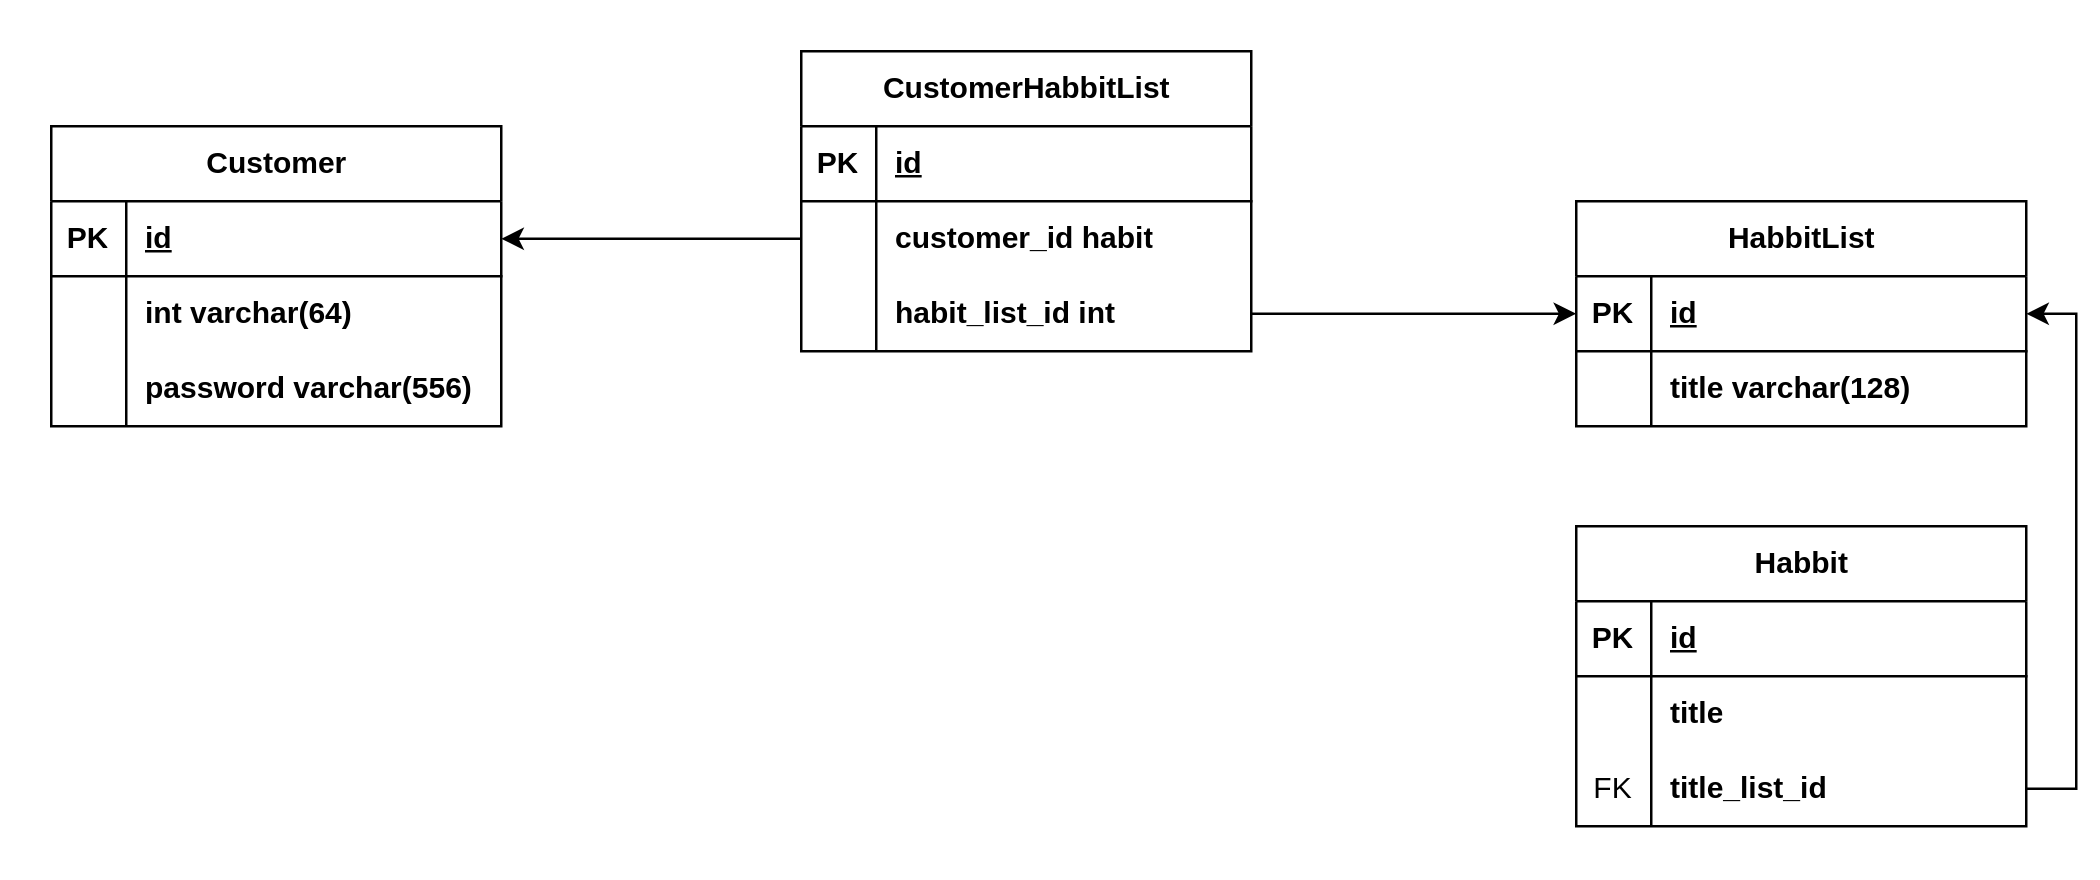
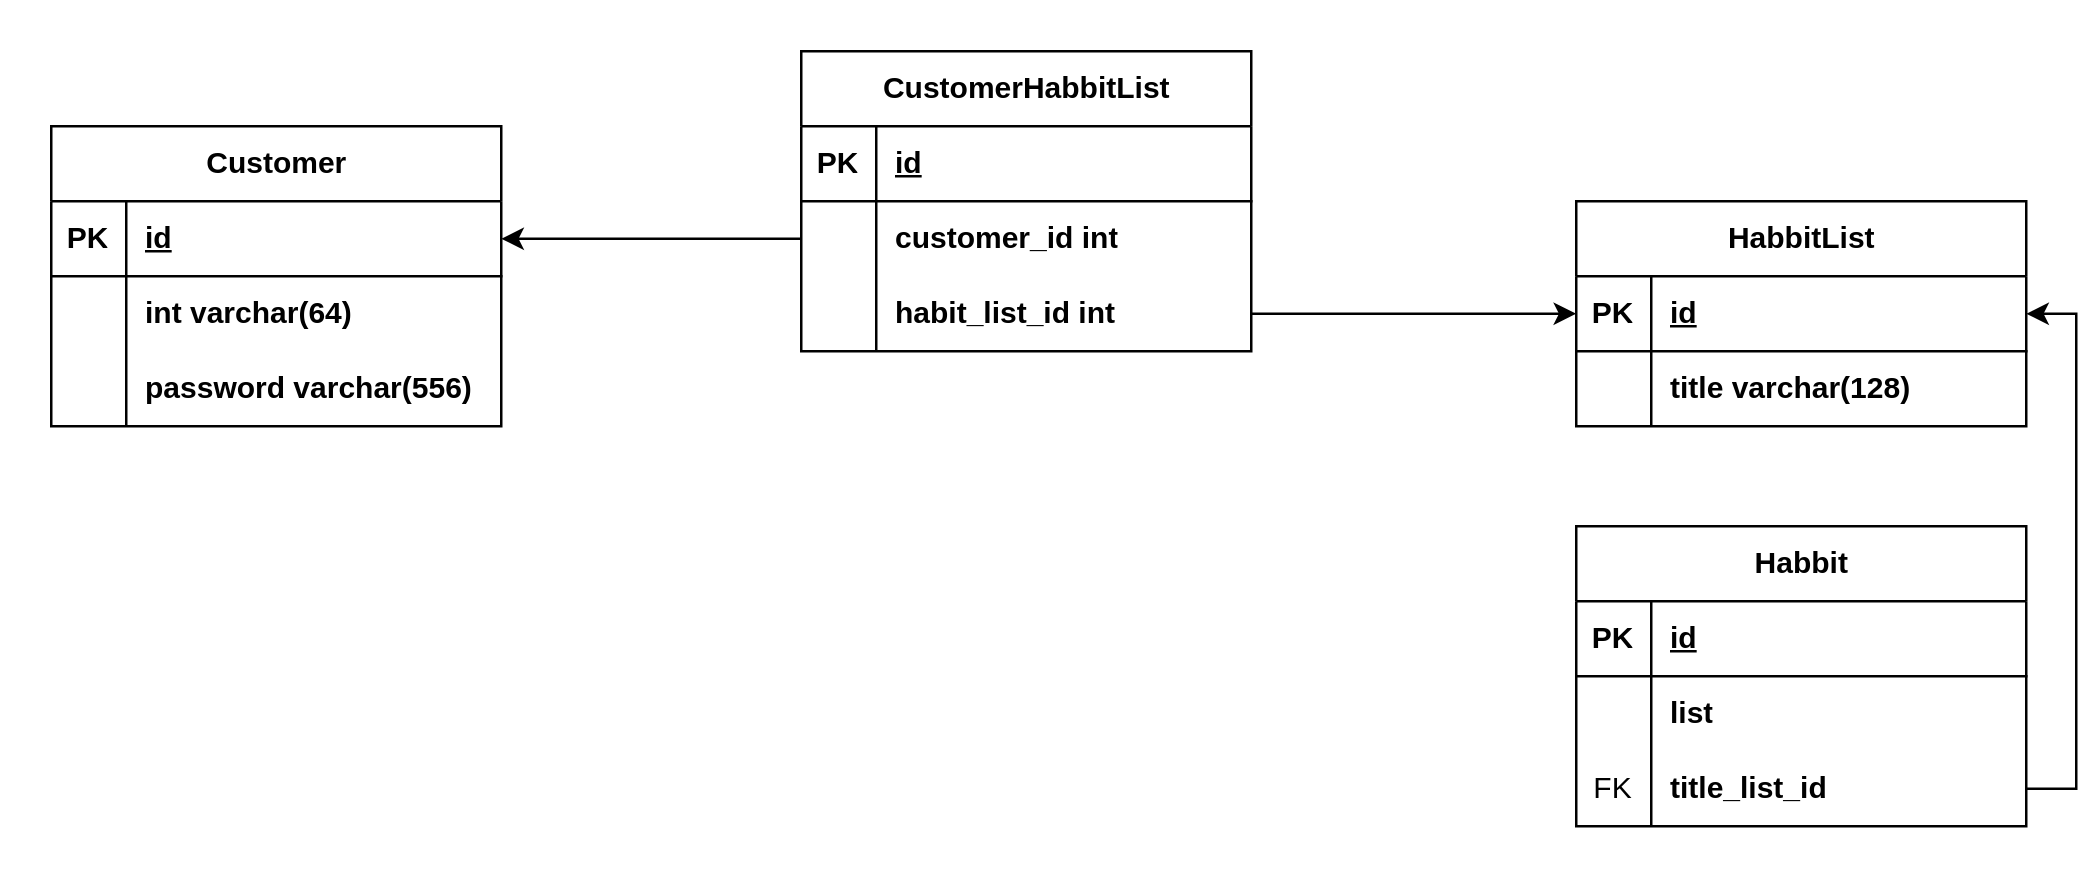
  <mxCell id="0" />
  <mxCell id="1" parent="0" />
  <mxCell id="2" value="Customer" style="shape=table;startSize=30;container=1;collapsible=1;childLayout=tableLayout;fixedRows=1;rowLines=0;fontStyle=1;align=center;resizeLast=1;html=1;" parent="1" vertex="1"><mxGeometry x="20" y="50" width="180" height="120" as="geometry"><mxRectangle x="170" y="120" width="70" height="30" as="alternateBounds" /></mxGeometry></mxCell>
  <mxCell id="3" value="" style="shape=tableRow;horizontal=0;startSize=0;swimlaneHead=0;swimlaneBody=0;fillColor=none;collapsible=0;dropTarget=0;points=[[0,0.5],[1,0.5]];portConstraint=eastwest;top=0;left=0;right=0;bottom=1;" parent="2" vertex="1"><mxGeometry y="30" width="180" height="30" as="geometry" /></mxCell>
  <mxCell id="4" value="PK" style="shape=partialRectangle;connectable=0;fillColor=none;top=0;left=0;bottom=0;right=0;fontStyle=1;overflow=hidden;whiteSpace=wrap;html=1;" parent="3" vertex="1"><mxGeometry width="30" height="30" as="geometry"><mxRectangle width="30" height="30" as="alternateBounds" /></mxGeometry></mxCell>
  <mxCell id="5" value="id" style="shape=partialRectangle;connectable=0;fillColor=none;top=0;left=0;bottom=0;right=0;align=left;spacingLeft=6;fontStyle=5;overflow=hidden;whiteSpace=wrap;html=1;" parent="3" vertex="1"><mxGeometry x="30" width="150" height="30" as="geometry"><mxRectangle width="150" height="30" as="alternateBounds" /></mxGeometry></mxCell>
  <mxCell id="6" value="" style="shape=tableRow;horizontal=0;startSize=0;swimlaneHead=0;swimlaneBody=0;fillColor=none;collapsible=0;dropTarget=0;points=[[0,0.5],[1,0.5]];portConstraint=eastwest;top=0;left=0;right=0;bottom=0;" parent="2" vertex="1"><mxGeometry y="60" width="180" height="30" as="geometry" /></mxCell>
  <mxCell id="7" value="" style="shape=partialRectangle;connectable=0;fillColor=none;top=0;left=0;bottom=0;right=0;editable=1;overflow=hidden;whiteSpace=wrap;html=1;" parent="6" vertex="1"><mxGeometry width="30" height="30" as="geometry"><mxRectangle width="30" height="30" as="alternateBounds" /></mxGeometry></mxCell>
  <mxCell id="8" value="&lt;b&gt;int varchar(64)&lt;/b&gt;" style="shape=partialRectangle;connectable=0;fillColor=none;top=0;left=0;bottom=0;right=0;align=left;spacingLeft=6;overflow=hidden;whiteSpace=wrap;html=1;labelBorderColor=none;labelBackgroundColor=none;fontStyle=0" parent="6" vertex="1"><mxGeometry x="30" width="150" height="30" as="geometry"><mxRectangle width="150" height="30" as="alternateBounds" /></mxGeometry></mxCell>
  <mxCell id="9" value="" style="shape=tableRow;horizontal=0;startSize=0;swimlaneHead=0;swimlaneBody=0;fillColor=none;collapsible=0;dropTarget=0;points=[[0,0.5],[1,0.5]];portConstraint=eastwest;top=0;left=0;right=0;bottom=0;" parent="2" vertex="1"><mxGeometry y="90" width="180" height="30" as="geometry" /></mxCell>
  <mxCell id="10" value="" style="shape=partialRectangle;connectable=0;fillColor=none;top=0;left=0;bottom=0;right=0;editable=1;overflow=hidden;whiteSpace=wrap;html=1;" parent="9" vertex="1"><mxGeometry width="30" height="30" as="geometry"><mxRectangle width="30" height="30" as="alternateBounds" /></mxGeometry></mxCell>
  <mxCell id="11" value="&lt;b&gt;password varchar(556)&lt;/b&gt;" style="shape=partialRectangle;connectable=0;fillColor=none;top=0;left=0;bottom=0;right=0;align=left;spacingLeft=6;overflow=hidden;whiteSpace=wrap;html=1;labelBorderColor=none;labelBackgroundColor=none;fontStyle=0" parent="9" vertex="1"><mxGeometry x="30" width="150" height="30" as="geometry"><mxRectangle width="150" height="30" as="alternateBounds" /></mxGeometry></mxCell>
  <mxCell id="12" value="HabbitList" style="shape=table;startSize=30;container=1;collapsible=1;childLayout=tableLayout;fixedRows=1;rowLines=0;fontStyle=1;align=center;resizeLast=1;html=1;" parent="1" vertex="1"><mxGeometry x="630" y="80" width="180" height="90" as="geometry"><mxRectangle x="170" y="120" width="70" height="30" as="alternateBounds" /></mxGeometry></mxCell>
  <mxCell id="13" value="" style="shape=tableRow;horizontal=0;startSize=0;swimlaneHead=0;swimlaneBody=0;fillColor=none;collapsible=0;dropTarget=0;points=[[0,0.5],[1,0.5]];portConstraint=eastwest;top=0;left=0;right=0;bottom=1;" parent="12" vertex="1"><mxGeometry y="30" width="180" height="30" as="geometry" /></mxCell>
  <mxCell id="14" value="PK" style="shape=partialRectangle;connectable=0;fillColor=none;top=0;left=0;bottom=0;right=0;fontStyle=1;overflow=hidden;whiteSpace=wrap;html=1;" parent="13" vertex="1"><mxGeometry width="30" height="30" as="geometry"><mxRectangle width="30" height="30" as="alternateBounds" /></mxGeometry></mxCell>
  <mxCell id="15" value="id" style="shape=partialRectangle;connectable=0;fillColor=none;top=0;left=0;bottom=0;right=0;align=left;spacingLeft=6;fontStyle=5;overflow=hidden;whiteSpace=wrap;html=1;" parent="13" vertex="1"><mxGeometry x="30" width="150" height="30" as="geometry"><mxRectangle width="150" height="30" as="alternateBounds" /></mxGeometry></mxCell>
  <mxCell id="16" value="" style="shape=tableRow;horizontal=0;startSize=0;swimlaneHead=0;swimlaneBody=0;fillColor=none;collapsible=0;dropTarget=0;points=[[0,0.5],[1,0.5]];portConstraint=eastwest;top=0;left=0;right=0;bottom=0;" parent="12" vertex="1"><mxGeometry y="60" width="180" height="30" as="geometry" /></mxCell>
  <mxCell id="17" value="" style="shape=partialRectangle;connectable=0;fillColor=none;top=0;left=0;bottom=0;right=0;editable=1;overflow=hidden;whiteSpace=wrap;html=1;" parent="16" vertex="1"><mxGeometry width="30" height="30" as="geometry"><mxRectangle width="30" height="30" as="alternateBounds" /></mxGeometry></mxCell>
  <mxCell id="18" value="&lt;b&gt;title varchar(128)&lt;/b&gt;" style="shape=partialRectangle;connectable=0;fillColor=none;top=0;left=0;bottom=0;right=0;align=left;spacingLeft=6;overflow=hidden;whiteSpace=wrap;html=1;labelBorderColor=none;labelBackgroundColor=none;fontStyle=0" parent="16" vertex="1"><mxGeometry x="30" width="150" height="30" as="geometry"><mxRectangle width="150" height="30" as="alternateBounds" /></mxGeometry></mxCell>
  <mxCell id="19" value="Habbit" style="shape=table;startSize=30;container=1;collapsible=1;childLayout=tableLayout;fixedRows=1;rowLines=0;fontStyle=1;align=center;resizeLast=1;html=1;" parent="1" vertex="1"><mxGeometry x="630" y="210" width="180" height="120" as="geometry"><mxRectangle x="170" y="120" width="70" height="30" as="alternateBounds" /></mxGeometry></mxCell>
  <mxCell id="20" value="" style="shape=tableRow;horizontal=0;startSize=0;swimlaneHead=0;swimlaneBody=0;fillColor=none;collapsible=0;dropTarget=0;points=[[0,0.5],[1,0.5]];portConstraint=eastwest;top=0;left=0;right=0;bottom=1;" parent="19" vertex="1"><mxGeometry y="30" width="180" height="30" as="geometry" /></mxCell>
  <mxCell id="21" value="PK" style="shape=partialRectangle;connectable=0;fillColor=none;top=0;left=0;bottom=0;right=0;fontStyle=1;overflow=hidden;whiteSpace=wrap;html=1;" parent="20" vertex="1"><mxGeometry width="30" height="30" as="geometry"><mxRectangle width="30" height="30" as="alternateBounds" /></mxGeometry></mxCell>
  <mxCell id="22" value="id" style="shape=partialRectangle;connectable=0;fillColor=none;top=0;left=0;bottom=0;right=0;align=left;spacingLeft=6;fontStyle=5;overflow=hidden;whiteSpace=wrap;html=1;" parent="20" vertex="1"><mxGeometry x="30" width="150" height="30" as="geometry"><mxRectangle width="150" height="30" as="alternateBounds" /></mxGeometry></mxCell>
  <mxCell id="23" value="" style="shape=tableRow;horizontal=0;startSize=0;swimlaneHead=0;swimlaneBody=0;fillColor=none;collapsible=0;dropTarget=0;points=[[0,0.5],[1,0.5]];portConstraint=eastwest;top=0;left=0;right=0;bottom=0;" parent="19" vertex="1"><mxGeometry y="60" width="180" height="30" as="geometry" /></mxCell>
  <mxCell id="24" value="" style="shape=partialRectangle;connectable=0;fillColor=none;top=0;left=0;bottom=0;right=0;editable=1;overflow=hidden;whiteSpace=wrap;html=1;" parent="23" vertex="1"><mxGeometry width="30" height="30" as="geometry"><mxRectangle width="30" height="30" as="alternateBounds" /></mxGeometry></mxCell>
- <mxCell id="25" value="&lt;b&gt;title&lt;/b&gt;" style="shape=partialRectangle;connectable=0;fillColor=none;top=0;left=0;bottom=0;right=0;align=left;spacingLeft=6;overflow=hidden;whiteSpace=wrap;html=1;labelBorderColor=none;labelBackgroundColor=none;fontStyle=0" parent="23" vertex="1"><mxGeometry x="30" width="150" height="30" as="geometry"><mxRectangle width="150" height="30" as="alternateBounds" /></mxGeometry></mxCell>
+ <mxCell id="25" value="&lt;b&gt;list&lt;/b&gt;" style="shape=partialRectangle;connectable=0;fillColor=none;top=0;left=0;bottom=0;right=0;align=left;spacingLeft=6;overflow=hidden;whiteSpace=wrap;html=1;labelBorderColor=none;labelBackgroundColor=none;fontStyle=0" parent="23" vertex="1"><mxGeometry x="30" width="150" height="30" as="geometry"><mxRectangle width="150" height="30" as="alternateBounds" /></mxGeometry></mxCell>
  <mxCell id="26" value="" style="shape=tableRow;horizontal=0;startSize=0;swimlaneHead=0;swimlaneBody=0;fillColor=none;collapsible=0;dropTarget=0;points=[[0,0.5],[1,0.5]];portConstraint=eastwest;top=0;left=0;right=0;bottom=0;" parent="19" vertex="1"><mxGeometry y="90" width="180" height="30" as="geometry" /></mxCell>
  <mxCell id="27" value="FK" style="shape=partialRectangle;connectable=0;fillColor=none;top=0;left=0;bottom=0;right=0;editable=1;overflow=hidden;whiteSpace=wrap;html=1;" parent="26" vertex="1"><mxGeometry width="30" height="30" as="geometry"><mxRectangle width="30" height="30" as="alternateBounds" /></mxGeometry></mxCell>
  <mxCell id="28" value="&lt;b&gt;title_list_id&lt;/b&gt;&amp;nbsp;" style="shape=partialRectangle;connectable=0;fillColor=none;top=0;left=0;bottom=0;right=0;align=left;spacingLeft=6;overflow=hidden;whiteSpace=wrap;html=1;labelBorderColor=none;labelBackgroundColor=none;fontStyle=0" parent="26" vertex="1"><mxGeometry x="30" width="150" height="30" as="geometry"><mxRectangle width="150" height="30" as="alternateBounds" /></mxGeometry></mxCell>
  <mxCell id="29" value="CustomerHabbitList" style="shape=table;startSize=30;container=1;collapsible=1;childLayout=tableLayout;fixedRows=1;rowLines=0;fontStyle=1;align=center;resizeLast=1;html=1;" parent="1" vertex="1"><mxGeometry x="320" y="20" width="180" height="120" as="geometry"><mxRectangle x="170" y="120" width="70" height="30" as="alternateBounds" /></mxGeometry></mxCell>
  <mxCell id="30" value="" style="shape=tableRow;horizontal=0;startSize=0;swimlaneHead=0;swimlaneBody=0;fillColor=none;collapsible=0;dropTarget=0;points=[[0,0.5],[1,0.5]];portConstraint=eastwest;top=0;left=0;right=0;bottom=1;" parent="29" vertex="1"><mxGeometry y="30" width="180" height="30" as="geometry" /></mxCell>
  <mxCell id="31" value="PK" style="shape=partialRectangle;connectable=0;fillColor=none;top=0;left=0;bottom=0;right=0;fontStyle=1;overflow=hidden;whiteSpace=wrap;html=1;" parent="30" vertex="1"><mxGeometry width="30" height="30" as="geometry"><mxRectangle width="30" height="30" as="alternateBounds" /></mxGeometry></mxCell>
  <mxCell id="32" value="id" style="shape=partialRectangle;connectable=0;fillColor=none;top=0;left=0;bottom=0;right=0;align=left;spacingLeft=6;fontStyle=5;overflow=hidden;whiteSpace=wrap;html=1;" parent="30" vertex="1"><mxGeometry x="30" width="150" height="30" as="geometry"><mxRectangle width="150" height="30" as="alternateBounds" /></mxGeometry></mxCell>
  <mxCell id="33" value="" style="shape=tableRow;horizontal=0;startSize=0;swimlaneHead=0;swimlaneBody=0;fillColor=none;collapsible=0;dropTarget=0;points=[[0,0.5],[1,0.5]];portConstraint=eastwest;top=0;left=0;right=0;bottom=0;" parent="29" vertex="1"><mxGeometry y="60" width="180" height="30" as="geometry" /></mxCell>
  <mxCell id="34" value="" style="shape=partialRectangle;connectable=0;fillColor=none;top=0;left=0;bottom=0;right=0;editable=1;overflow=hidden;whiteSpace=wrap;html=1;" parent="33" vertex="1"><mxGeometry width="30" height="30" as="geometry"><mxRectangle width="30" height="30" as="alternateBounds" /></mxGeometry></mxCell>
- <mxCell id="35" value="&lt;b&gt;customer_id habit&lt;/b&gt;" style="shape=partialRectangle;connectable=0;fillColor=none;top=0;left=0;bottom=0;right=0;align=left;spacingLeft=6;overflow=hidden;whiteSpace=wrap;html=1;labelBorderColor=none;labelBackgroundColor=none;fontStyle=0" parent="33" vertex="1"><mxGeometry x="30" width="150" height="30" as="geometry"><mxRectangle width="150" height="30" as="alternateBounds" /></mxGeometry></mxCell>
+ <mxCell id="35" value="&lt;b&gt;customer_id int&lt;/b&gt;" style="shape=partialRectangle;connectable=0;fillColor=none;top=0;left=0;bottom=0;right=0;align=left;spacingLeft=6;overflow=hidden;whiteSpace=wrap;html=1;labelBorderColor=none;labelBackgroundColor=none;fontStyle=0" parent="33" vertex="1"><mxGeometry x="30" width="150" height="30" as="geometry"><mxRectangle width="150" height="30" as="alternateBounds" /></mxGeometry></mxCell>
  <mxCell id="36" value="" style="shape=tableRow;horizontal=0;startSize=0;swimlaneHead=0;swimlaneBody=0;fillColor=none;collapsible=0;dropTarget=0;points=[[0,0.5],[1,0.5]];portConstraint=eastwest;top=0;left=0;right=0;bottom=0;" parent="29" vertex="1"><mxGeometry y="90" width="180" height="30" as="geometry" /></mxCell>
  <mxCell id="37" value="" style="shape=partialRectangle;connectable=0;fillColor=none;top=0;left=0;bottom=0;right=0;editable=1;overflow=hidden;whiteSpace=wrap;html=1;" parent="36" vertex="1"><mxGeometry width="30" height="30" as="geometry"><mxRectangle width="30" height="30" as="alternateBounds" /></mxGeometry></mxCell>
  <mxCell id="38" value="&lt;b&gt;habit_list_id int&lt;/b&gt;" style="shape=partialRectangle;connectable=0;fillColor=none;top=0;left=0;bottom=0;right=0;align=left;spacingLeft=6;overflow=hidden;whiteSpace=wrap;html=1;labelBorderColor=none;labelBackgroundColor=none;fontStyle=0" parent="36" vertex="1"><mxGeometry x="30" width="150" height="30" as="geometry"><mxRectangle width="150" height="30" as="alternateBounds" /></mxGeometry></mxCell>
  <mxCell id="39" style="edgeStyle=orthogonalEdgeStyle;rounded=0;orthogonalLoop=1;jettySize=auto;html=1;" parent="1" source="33" target="3" edge="1"><mxGeometry relative="1" as="geometry" /></mxCell>
  <mxCell id="40" style="edgeStyle=orthogonalEdgeStyle;rounded=0;orthogonalLoop=1;jettySize=auto;html=1;entryX=0;entryY=0.5;entryDx=0;entryDy=0;" parent="1" source="36" target="13" edge="1"><mxGeometry relative="1" as="geometry" /></mxCell>
  <mxCell id="41" style="edgeStyle=orthogonalEdgeStyle;rounded=0;orthogonalLoop=1;jettySize=auto;html=1;exitX=1;exitY=0.5;exitDx=0;exitDy=0;entryX=1;entryY=0.5;entryDx=0;entryDy=0;" edge="1" parent="1" source="26" target="13"><mxGeometry relative="1" as="geometry" /></mxCell>
